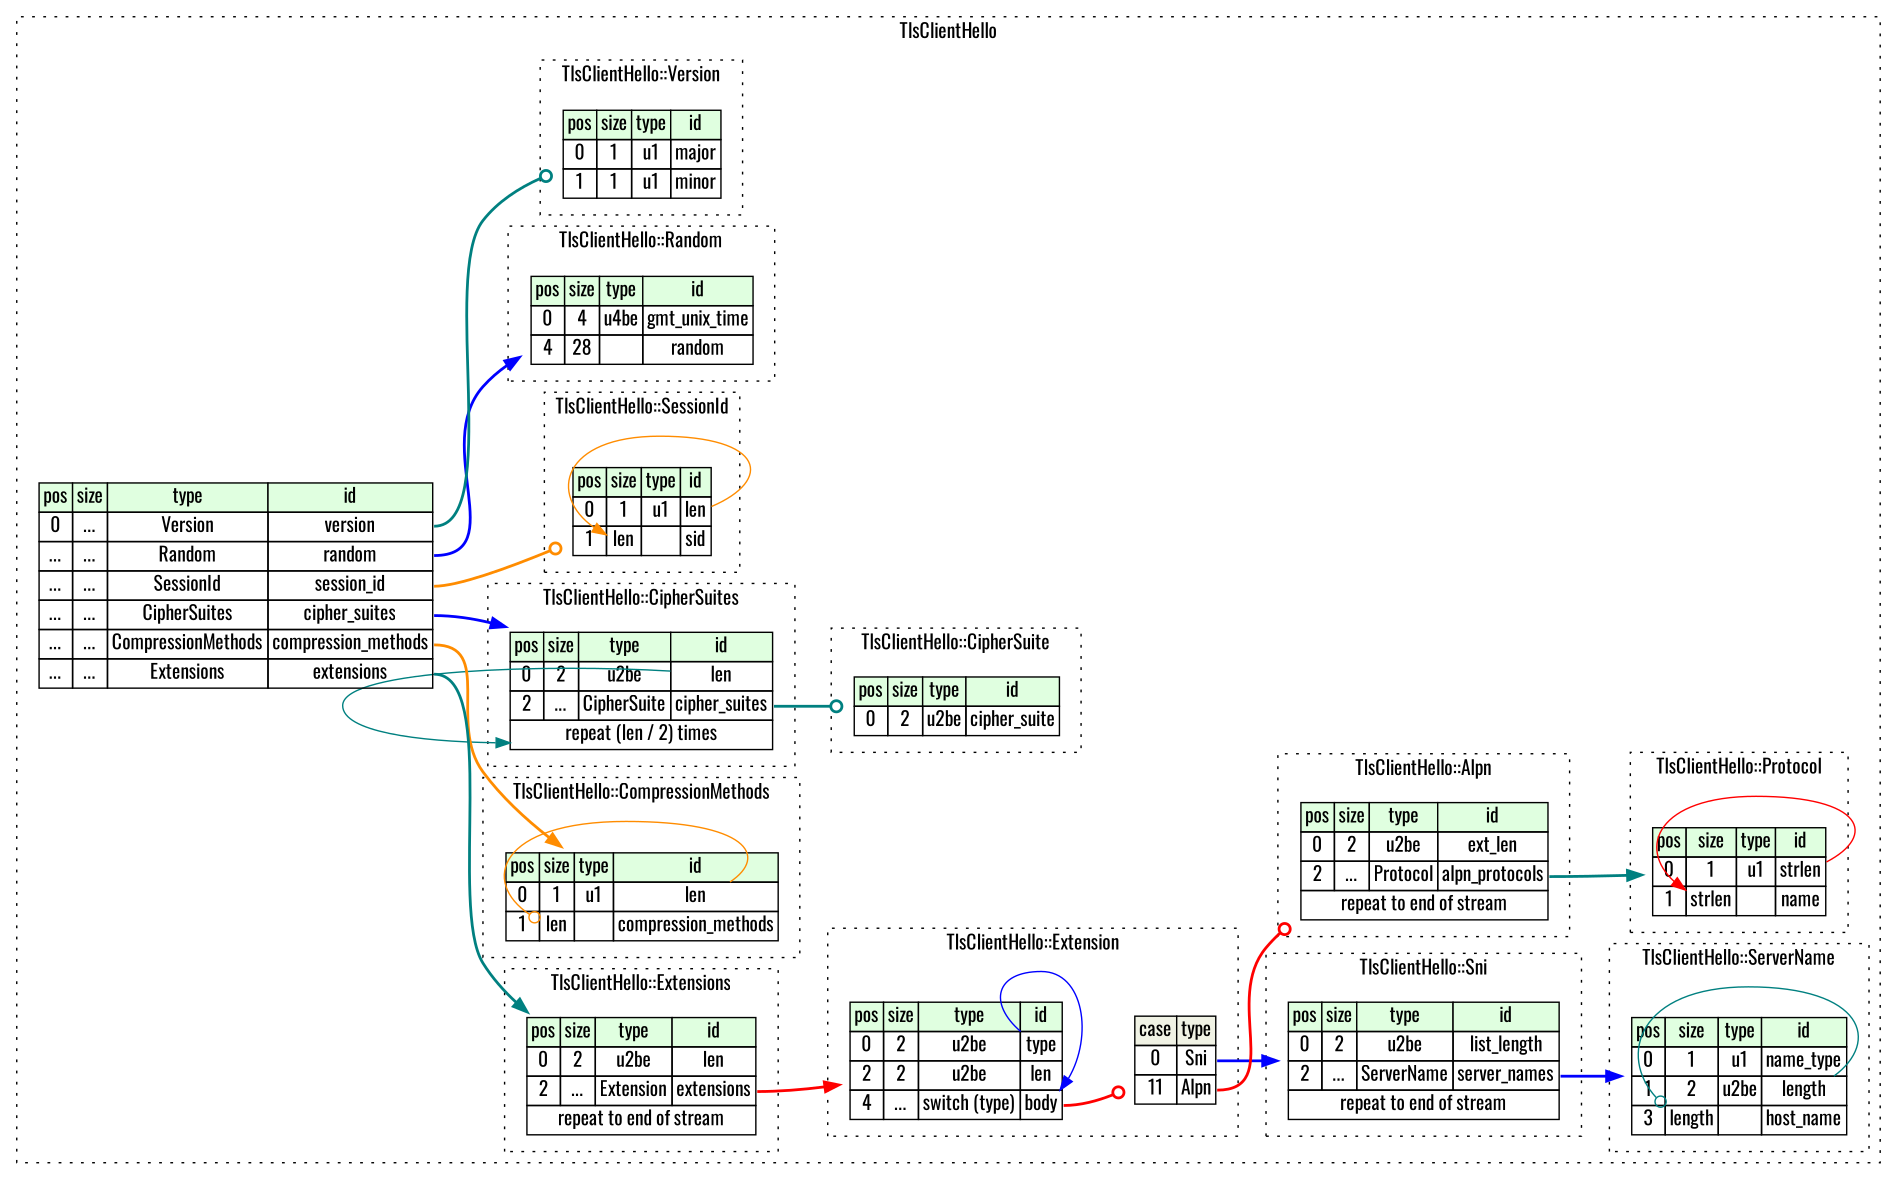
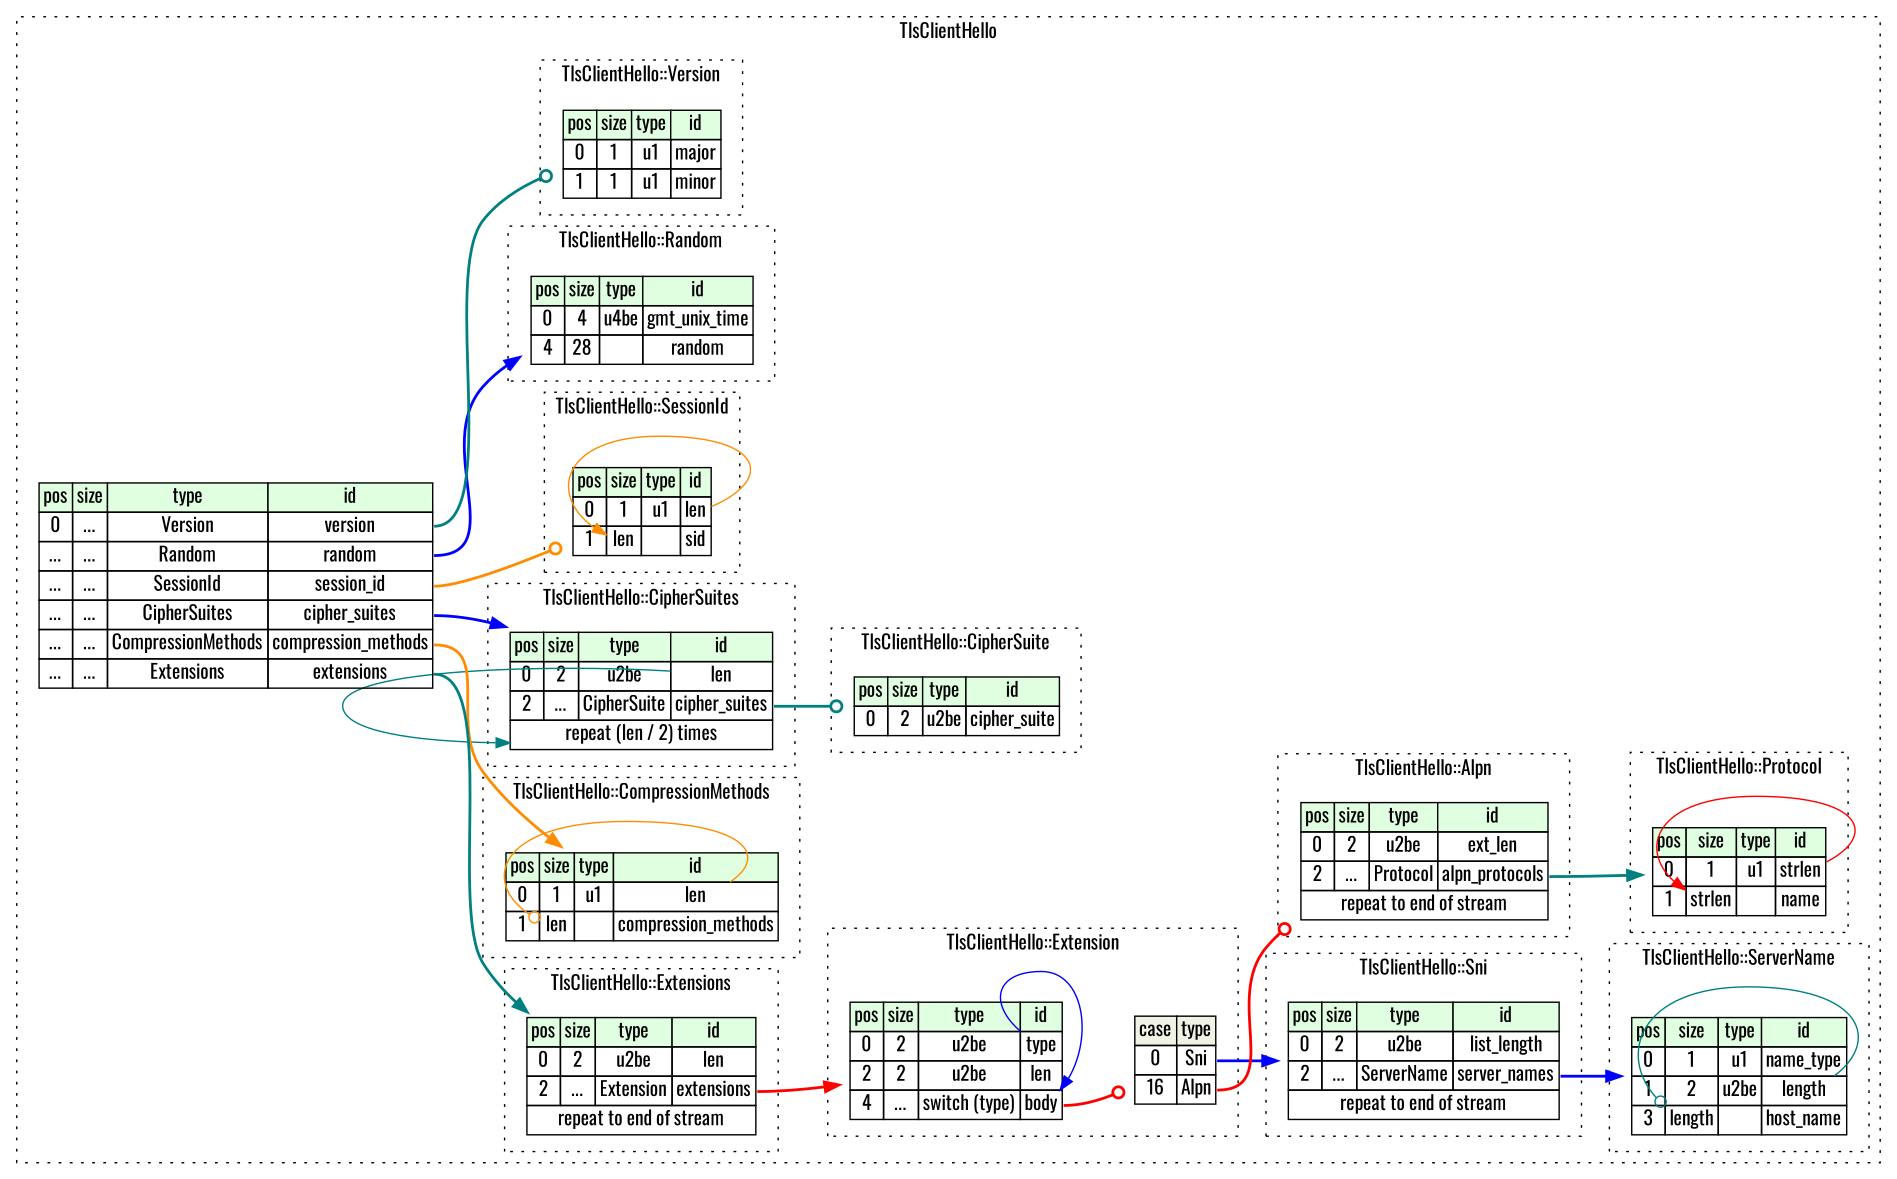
  digraph {
    rankdir=LR
    fontname=Oswald
    node [shape=plaintext fontname=Oswald]
    edge [color=teal tailport=len_type arrowhead=normal fontname=Oswald style=bold]
    n1 [label=<<TABLE BORDER="0" CELLBORDER="1" CELLSPACING="0"> 				<TR><TD BGCOLOR="#E0FFE0">pos</TD><TD BGCOLOR="#E0FFE0">size</TD><TD BGCOLOR="#E0FFE0">type</TD><TD BGCOLOR="#E0FFE0">id</TD></TR> 				<TR><TD PORT="name_type_pos">0</TD><TD PORT="name_type_size">1</TD><TD>u1</TD><TD PORT="name_type_type">name_type</TD></TR> 				<TR><TD PORT="length_pos">1</TD><TD PORT="length_size">2</TD><TD>u2be</TD><TD PORT="length_type">length</TD></TR> 				<TR><TD PORT="host_name_pos">3</TD><TD PORT="host_name_size">length</TD><TD></TD><TD PORT="host_name_type">host_name</TD></TR> 			</TABLE>>]
    n2 [label=<<TABLE BORDER="0" CELLBORDER="1" CELLSPACING="0"> 				<TR><TD BGCOLOR="#E0FFE0">pos</TD><TD BGCOLOR="#E0FFE0">size</TD><TD BGCOLOR="#E0FFE0">type</TD><TD BGCOLOR="#E0FFE0">id</TD></TR> 				<TR><TD PORT="gmt_unix_time_pos">0</TD><TD PORT="gmt_unix_time_size">4</TD><TD>u4be</TD><TD PORT="gmt_unix_time_type">gmt_unix_time</TD></TR> 				<TR><TD PORT="random_pos">4</TD><TD PORT="random_size">28</TD><TD></TD><TD PORT="random_type">random</TD></TR> 			</TABLE>>]
    n3 [label=<<TABLE BORDER="0" CELLBORDER="1" CELLSPACING="0"> 				<TR><TD BGCOLOR="#E0FFE0">pos</TD><TD BGCOLOR="#E0FFE0">size</TD><TD BGCOLOR="#E0FFE0">type</TD><TD BGCOLOR="#E0FFE0">id</TD></TR> 				<TR><TD PORT="len_pos">0</TD><TD PORT="len_size">1</TD><TD>u1</TD><TD PORT="len_type">len</TD></TR> 				<TR><TD PORT="sid_pos">1</TD><TD PORT="sid_size">len</TD><TD></TD><TD PORT="sid_type">sid</TD></TR> 			</TABLE>>]
    n4 [label=<<TABLE BORDER="0" CELLBORDER="1" CELLSPACING="0"> 				<TR><TD BGCOLOR="#E0FFE0">pos</TD><TD BGCOLOR="#E0FFE0">size</TD><TD BGCOLOR="#E0FFE0">type</TD><TD BGCOLOR="#E0FFE0">id</TD></TR> 				<TR><TD PORT="list_length_pos">0</TD><TD PORT="list_length_size">2</TD><TD>u2be</TD><TD PORT="list_length_type">list_length</TD></TR> 				<TR><TD PORT="server_names_pos">2</TD><TD PORT="server_names_size">...</TD><TD>ServerName</TD><TD PORT="server_names_type">server_names</TD></TR> 				<TR><TD COLSPAN="4" PORT="server_names__repeat">repeat to end of stream</TD></TR> 			</TABLE>>]
    n5 [label=<<TABLE BORDER="0" CELLBORDER="1" CELLSPACING="0"> 				<TR><TD BGCOLOR="#E0FFE0">pos</TD><TD BGCOLOR="#E0FFE0">size</TD><TD BGCOLOR="#E0FFE0">type</TD><TD BGCOLOR="#E0FFE0">id</TD></TR> 				<TR><TD PORT="len_pos">0</TD><TD PORT="len_size">2</TD><TD>u2be</TD><TD PORT="len_type">len</TD></TR> 				<TR><TD PORT="cipher_suites_pos">2</TD><TD PORT="cipher_suites_size">...</TD><TD>CipherSuite</TD><TD PORT="cipher_suites_type">cipher_suites</TD></TR> 				<TR><TD COLSPAN="4" PORT="cipher_suites__repeat">repeat (len / 2) times</TD></TR> 			</TABLE>>]
    n6 [label=<<TABLE BORDER="0" CELLBORDER="1" CELLSPACING="0"> 				<TR><TD BGCOLOR="#E0FFE0">pos</TD><TD BGCOLOR="#E0FFE0">size</TD><TD BGCOLOR="#E0FFE0">type</TD><TD BGCOLOR="#E0FFE0">id</TD></TR> 				<TR><TD PORT="len_pos">0</TD><TD PORT="len_size">1</TD><TD>u1</TD><TD PORT="len_type">len</TD></TR> 				<TR><TD PORT="compression_methods_pos">1</TD><TD PORT="compression_methods_size">len</TD><TD></TD><TD PORT="compression_methods_type">compression_methods</TD></TR> 			</TABLE>>]
    n7 [label=<<TABLE BORDER="0" CELLBORDER="1" CELLSPACING="0"> 				<TR><TD BGCOLOR="#E0FFE0">pos</TD><TD BGCOLOR="#E0FFE0">size</TD><TD BGCOLOR="#E0FFE0">type</TD><TD BGCOLOR="#E0FFE0">id</TD></TR> 				<TR><TD PORT="ext_len_pos">0</TD><TD PORT="ext_len_size">2</TD><TD>u2be</TD><TD PORT="ext_len_type">ext_len</TD></TR> 				<TR><TD PORT="alpn_protocols_pos">2</TD><TD PORT="alpn_protocols_size">...</TD><TD>Protocol</TD><TD PORT="alpn_protocols_type">alpn_protocols</TD></TR> 				<TR><TD COLSPAN="4" PORT="alpn_protocols__repeat">repeat to end of stream</TD></TR> 			</TABLE>>]
    n8 [label=<<TABLE BORDER="0" CELLBORDER="1" CELLSPACING="0"> 				<TR><TD BGCOLOR="#E0FFE0">pos</TD><TD BGCOLOR="#E0FFE0">size</TD><TD BGCOLOR="#E0FFE0">type</TD><TD BGCOLOR="#E0FFE0">id</TD></TR> 				<TR><TD PORT="len_pos">0</TD><TD PORT="len_size">2</TD><TD>u2be</TD><TD PORT="len_type">len</TD></TR> 				<TR><TD PORT="extensions_pos">2</TD><TD PORT="extensions_size">...</TD><TD>Extension</TD><TD PORT="extensions_type">extensions</TD></TR> 				<TR><TD COLSPAN="4" PORT="extensions__repeat">repeat to end of stream</TD></TR> 			</TABLE>>]
    n9 [label=<<TABLE BORDER="0" CELLBORDER="1" CELLSPACING="0"> 				<TR><TD BGCOLOR="#E0FFE0">pos</TD><TD BGCOLOR="#E0FFE0">size</TD><TD BGCOLOR="#E0FFE0">type</TD><TD BGCOLOR="#E0FFE0">id</TD></TR> 				<TR><TD PORT="major_pos">0</TD><TD PORT="major_size">1</TD><TD>u1</TD><TD PORT="major_type">major</TD></TR> 				<TR><TD PORT="minor_pos">1</TD><TD PORT="minor_size">1</TD><TD>u1</TD><TD PORT="minor_type">minor</TD></TR> 			</TABLE>>]
    n10 [label=<<TABLE BORDER="0" CELLBORDER="1" CELLSPACING="0"> 				<TR><TD BGCOLOR="#E0FFE0">pos</TD><TD BGCOLOR="#E0FFE0">size</TD><TD BGCOLOR="#E0FFE0">type</TD><TD BGCOLOR="#E0FFE0">id</TD></TR> 				<TR><TD PORT="cipher_suite_pos">0</TD><TD PORT="cipher_suite_size">2</TD><TD>u2be</TD><TD PORT="cipher_suite_type">cipher_suite</TD></TR> 			</TABLE>>]
    n11 [label=<<TABLE BORDER="0" CELLBORDER="1" CELLSPACING="0"> 				<TR><TD BGCOLOR="#E0FFE0">pos</TD><TD BGCOLOR="#E0FFE0">size</TD><TD BGCOLOR="#E0FFE0">type</TD><TD BGCOLOR="#E0FFE0">id</TD></TR> 				<TR><TD PORT="strlen_pos">0</TD><TD PORT="strlen_size">1</TD><TD>u1</TD><TD PORT="strlen_type">strlen</TD></TR> 				<TR><TD PORT="name_pos">1</TD><TD PORT="name_size">strlen</TD><TD></TD><TD PORT="name_type">name</TD></TR> 			</TABLE>>]
    n12 [label=<<TABLE BORDER="0" CELLBORDER="1" CELLSPACING="0"> 				<TR><TD BGCOLOR="#E0FFE0">pos</TD><TD BGCOLOR="#E0FFE0">size</TD><TD BGCOLOR="#E0FFE0">type</TD><TD BGCOLOR="#E0FFE0">id</TD></TR> 				<TR><TD PORT="type_pos">0</TD><TD PORT="type_size">2</TD><TD>u2be</TD><TD PORT="type_type">type</TD></TR> 				<TR><TD PORT="len_pos">2</TD><TD PORT="len_size">2</TD><TD>u2be</TD><TD PORT="len_type">len</TD></TR> 				<TR><TD PORT="body_pos">4</TD><TD PORT="body_size">...</TD><TD>switch (type)</TD><TD PORT="body_type">body</TD></TR> 			</TABLE>>]
-   n13 [label=<<TABLE BORDER="0" CELLBORDER="1" CELLSPACING="0"> 	<TR><TD BGCOLOR="#F0F2E4">case</TD><TD BGCOLOR="#F0F2E4">type</TD></TR> 	<TR><TD>0</TD><TD PORT="case0">Sni</TD></TR> 	<TR><TD>11</TD><TD PORT="case1">Alpn</TD></TR> </TABLE>>]
+   n13 [label=<<TABLE BORDER="0" CELLBORDER="1" CELLSPACING="0"> 	<TR><TD BGCOLOR="#F0F2E4">case</TD><TD BGCOLOR="#F0F2E4">type</TD></TR> 	<TR><TD>0</TD><TD PORT="case0">Sni</TD></TR> 	<TR><TD>16</TD><TD PORT="case1">Alpn</TD></TR> </TABLE>>]
    n14 [label=<<TABLE BORDER="0" CELLBORDER="1" CELLSPACING="0"> 			<TR><TD BGCOLOR="#E0FFE0">pos</TD><TD BGCOLOR="#E0FFE0">size</TD><TD BGCOLOR="#E0FFE0">type</TD><TD BGCOLOR="#E0FFE0">id</TD></TR> 			<TR><TD PORT="version_pos">0</TD><TD PORT="version_size">...</TD><TD>Version</TD><TD PORT="version_type">version</TD></TR> 			<TR><TD PORT="random_pos">...</TD><TD PORT="random_size">...</TD><TD>Random</TD><TD PORT="random_type">random</TD></TR> 			<TR><TD PORT="session_id_pos">...</TD><TD PORT="session_id_size">...</TD><TD>SessionId</TD><TD PORT="session_id_type">session_id</TD></TR> 			<TR><TD PORT="cipher_suites_pos">...</TD><TD PORT="cipher_suites_size">...</TD><TD>CipherSuites</TD><TD PORT="cipher_suites_type">cipher_suites</TD></TR> 			<TR><TD PORT="compression_methods_pos">...</TD><TD PORT="compression_methods_size">...</TD><TD>CompressionMethods</TD><TD PORT="compression_methods_type">compression_methods</TD></TR> 			<TR><TD PORT="extensions_pos">...</TD><TD PORT="extensions_size">...</TD><TD>Extensions</TD><TD PORT="extensions_type">extensions</TD></TR> 		</TABLE>>]
    subgraph cluster_1 {
      label=TlsClientHello
      style=dotted
      n14
      subgraph cluster_2 {
        label="TlsClientHello::ServerName"
        style=dotted
        n1
      }
      subgraph cluster_3 {
        label="TlsClientHello::Random"
        style=dotted
        n2
      }
      subgraph cluster_4 {
        label="TlsClientHello::SessionId"
        style=dotted
        n3
      }
      subgraph cluster_5 {
        label="TlsClientHello::Sni"
        style=dotted
        n4
      }
      subgraph cluster_6 {
        label="TlsClientHello::CipherSuites"
        style=dotted
        n5
      }
      subgraph cluster_7 {
        label="TlsClientHello::CompressionMethods"
        style=dotted
        n6
      }
      subgraph cluster_8 {
        label="TlsClientHello::Alpn"
        style=dotted
        n7
      }
      subgraph cluster_9 {
        label="TlsClientHello::Extensions"
        style=dotted
        n8
      }
      subgraph cluster_10 {
        label="TlsClientHello::Version"
        style=dotted
        n9
      }
      subgraph cluster_11 {
        label="TlsClientHello::CipherSuite"
        style=dotted
        n10
      }
      subgraph cluster_12 {
        label="TlsClientHello::Protocol"
        style=dotted
        n11
      }
      subgraph cluster_13 {
        label="TlsClientHello::Extension"
        style=dotted
        n12
        n13
      }
    }
    n1 -> n1 [headport=host_name_size tailport=length_type arrowhead=odot style=""]
    n3 -> n3 [color=darkorange headport=sid_size style=""]
    n4 -> n1 [tailport=server_names_type color=blue]
    n5 -> n5 [headport=cipher_suites__repeat style=""]
    n5 -> n10 [tailport=cipher_suites_type arrowhead=odot]
    n6 -> n6 [color=darkorange headport=compression_methods_size arrowhead=odot style=""]
    n7 -> n11 [tailport=alpn_protocols_type]
    n8 -> n12 [tailport=extensions_type color=red]
    n11 -> n11 [color=red headport=name_size tailport=strlen_type style=""]
    n12 -> n12 [color=blue headport=body_type tailport=type_type style=""]
    n12 -> n13 [tailport=body_type color=red arrowhead=odot]
    n13 -> n4 [tailport=case0 color=blue]
    n13 -> n7 [tailport=case1 color=red arrowhead=odot]
    n14 -> n2 [tailport=random_type color=blue]
    n14 -> n3 [tailport=session_id_type color=darkorange arrowhead=odot]
    n14 -> n5 [tailport=cipher_suites_type color=blue]
    n14 -> n6 [tailport=compression_methods_type color=darkorange]
    n14 -> n8 [tailport=extensions_type]
    n14 -> n9 [tailport=version_type arrowhead=odot]
  }
